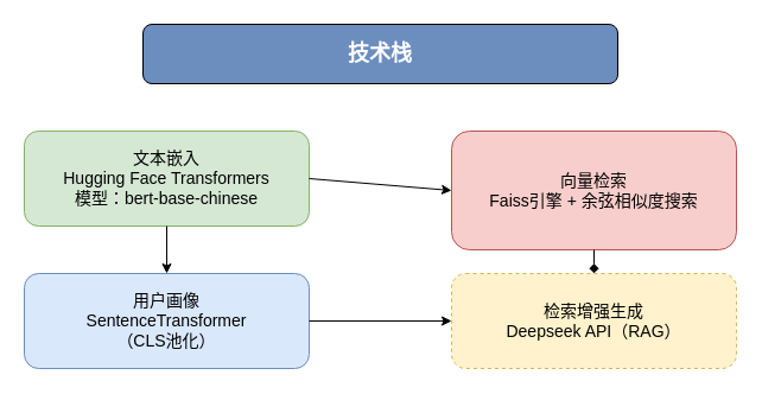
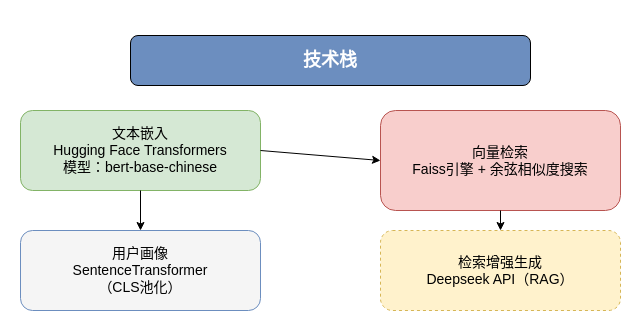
  <mxCell id="0" />
  <mxCell id="1" parent="0" />
- <mxCell id="2" value="技术栈" style="rounded=1;whiteSpace=wrap;html=1;fillColor=#6c8ebf;fontColor=#ffffff;fontSize=18;fontStyle=1" vertex="1" parent="1"><mxGeometry x="120" y="20" width="400" height="50" as="geometry" /></mxCell>
+ <mxCell id="2" value="技术栈" style="rounded=1;whiteSpace=wrap;html=1;fillColor=#6c8ebf;fontColor=#ffffff;fontSize=18;fontStyle=1" vertex="1" parent="1"><mxGeometry x="130" y="35" width="400" height="50" as="geometry" /></mxCell>
  <mxCell id="3" value="文本嵌入&lt;br&gt;Hugging Face Transformers&lt;br&gt;模型：bert-base-chinese" style="rounded=1;whiteSpace=wrap;html=1;fillColor=#d5e8d4;strokeColor=#82b366;fontSize=14" vertex="1" parent="1"><mxGeometry x="20" y="110" width="240" height="80" as="geometry" /></mxCell>
  <mxCell id="4" value="向量检索&lt;br&gt;&lt;div&gt;Faiss引擎 + 余弦相似度搜索&lt;/div&gt;" style="rounded=1;whiteSpace=wrap;html=1;fillColor=#f8cecc;strokeColor=#b85450;fontSize=14" vertex="1" parent="1"><mxGeometry x="380" y="110" width="240" height="100" as="geometry" /></mxCell>
- <mxCell id="5" value="用户画像&lt;br&gt;SentenceTransformer&lt;br&gt;（CLS池化）" style="rounded=1;whiteSpace=wrap;html=1;fillColor=#dae8fc;strokeColor=#6c8ebf;fontSize=14" vertex="1" parent="1"><mxGeometry x="20" y="230" width="240" height="80" as="geometry" /></mxCell>
+ <mxCell id="5" value="用户画像&lt;br&gt;SentenceTransformer&lt;br&gt;（CLS池化）" style="rounded=1;whiteSpace=wrap;html=1;fillColor=#f5f5f5;strokeColor=#6c8ebf;fontSize=14;" vertex="1" parent="1"><mxGeometry x="20" y="230" width="240" height="80" as="geometry" /></mxCell>
  <mxCell id="6" value="检索增强生成&lt;br&gt;Deepseek API（RAG）" style="rounded=1;whiteSpace=wrap;html=1;fillColor=#fff2cc;strokeColor=#d6b656;fontSize=14;dashed=1;" vertex="1" parent="1"><mxGeometry x="380" y="230" width="240" height="80" as="geometry" /></mxCell>
  <mxCell id="7" value="" style="endArrow=classic;html=1;rounded=0;exitX=1;exitY=0.5;exitDx=0;exitDy=0;entryX=0;entryY=0.5;entryDx=0;entryDy=0;" edge="1" parent="1" source="3" target="4"><mxGeometry width="50" height="50" relative="1" as="geometry" /></mxCell>
  <mxCell id="8" value="" style="endArrow=classic;html=1;rounded=0;exitX=0.5;exitY=1;exitDx=0;exitDy=0;entryX=0.5;entryY=0;entryDx=0;entryDy=0;" edge="1" parent="1" source="3" target="5"><mxGeometry width="50" height="50" relative="1" as="geometry" /></mxCell>
- <mxCell id="9" value="" style="endArrow=diamond;html=1;rounded=0;exitX=0.5;exitY=1;exitDx=0;exitDy=0;entryX=0.5;entryY=0;entryDx=0;entryDy=0;" edge="1" parent="1" source="4" target="6"><mxGeometry width="50" height="50" relative="1" as="geometry" /></mxCell>
- <mxCell id="10" value="" style="endArrow=classic;html=1;rounded=0;exitX=1;exitY=0.5;exitDx=0;exitDy=0;entryX=0;entryY=0.5;entryDx=0;entryDy=0;" edge="1" parent="1" source="5" target="6"><mxGeometry width="50" height="50" relative="1" as="geometry" /></mxCell>
+ <mxCell id="9" value="" style="endArrow=classic;html=1;rounded=0;exitX=0.5;exitY=1;exitDx=0;exitDy=0;entryX=0.5;entryY=0;entryDx=0;entryDy=0;" edge="1" parent="1" source="4" target="6"><mxGeometry width="50" height="50" relative="1" as="geometry" /></mxCell>
